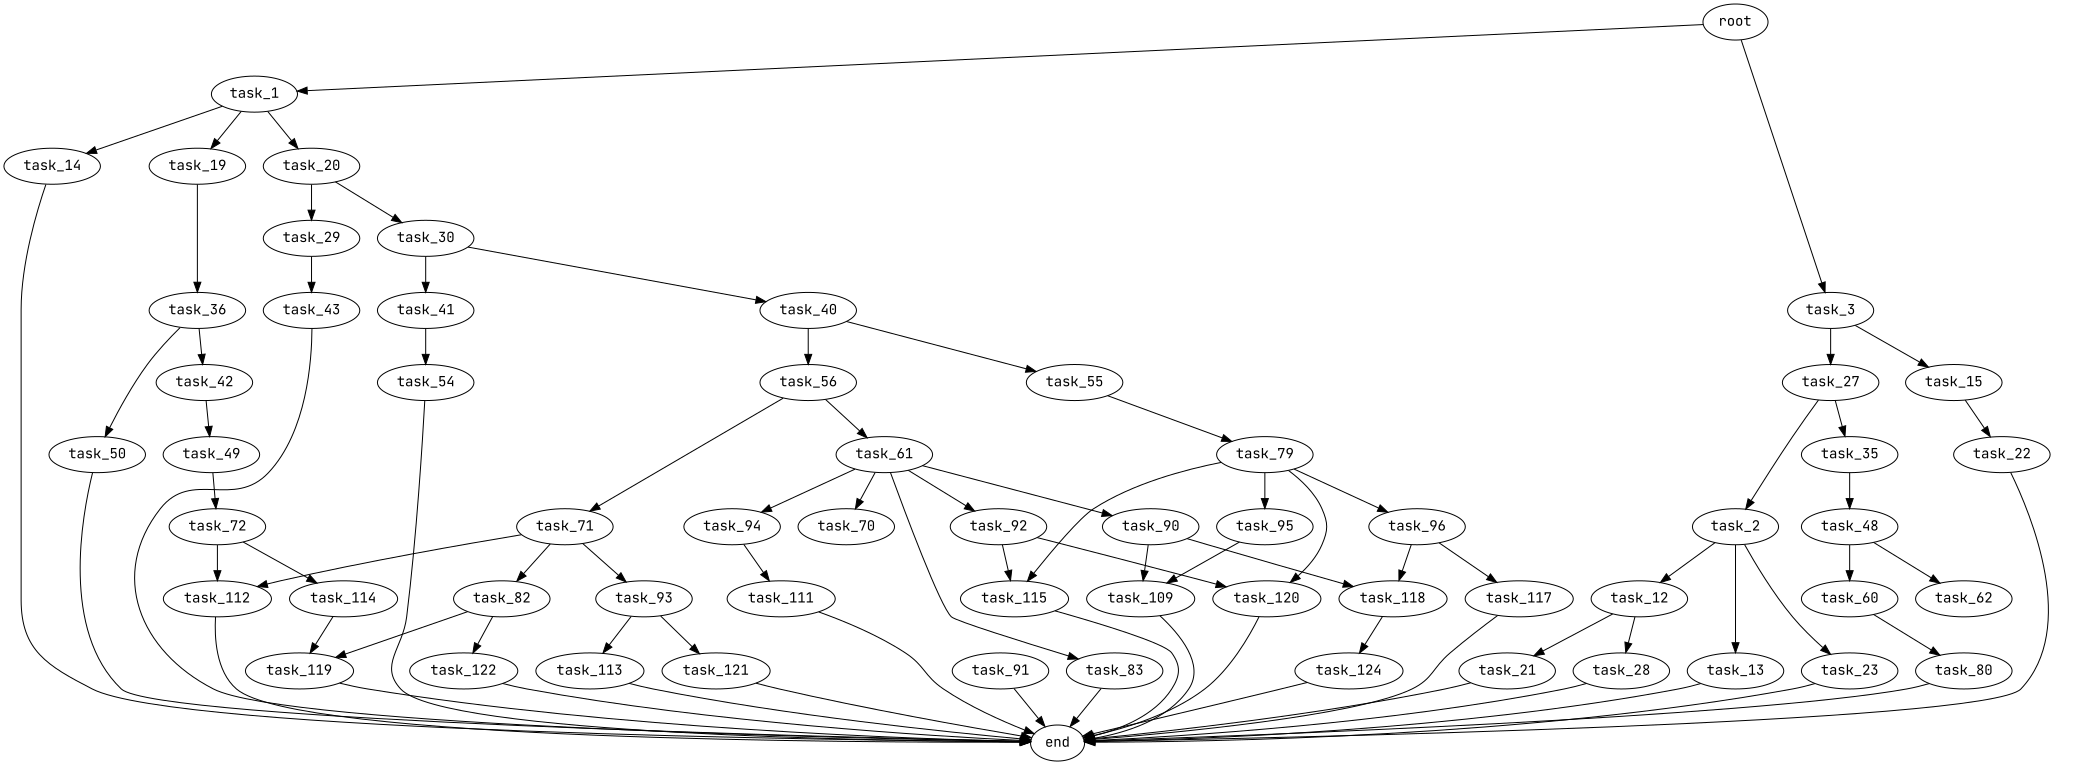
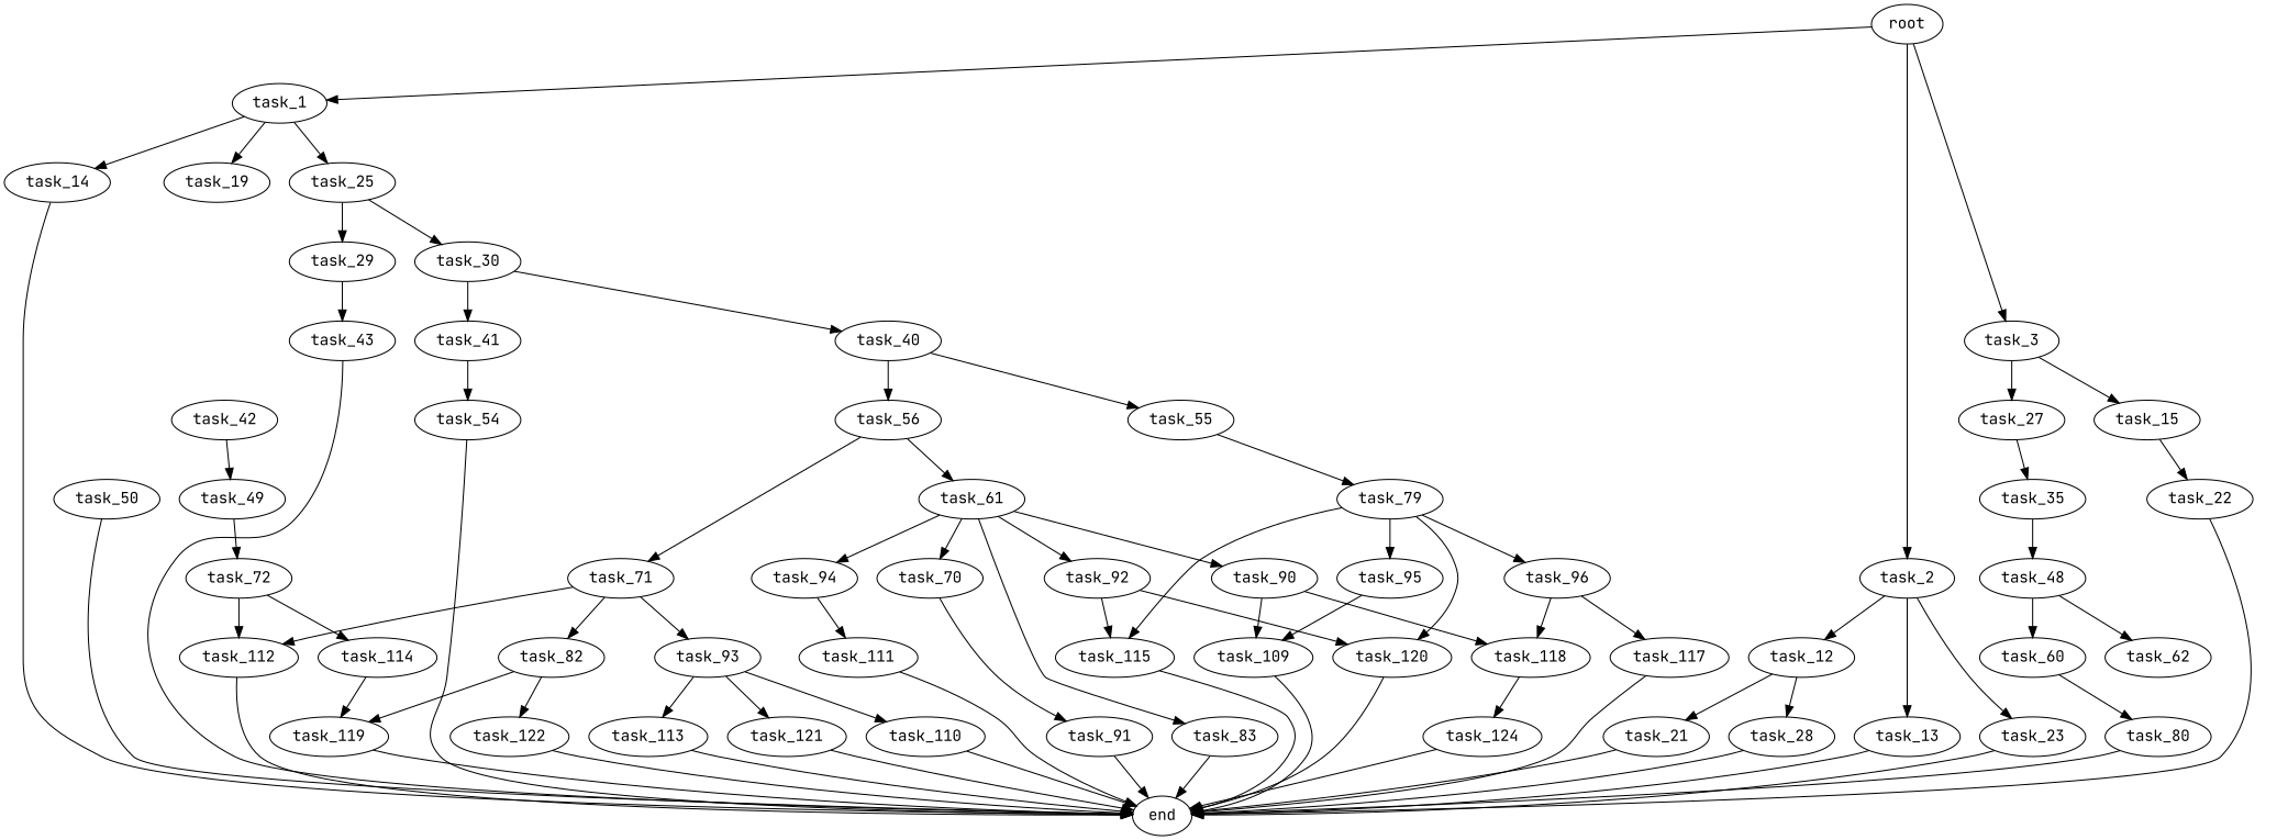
  digraph {
    fontname="JetBrains Mono"
    node [fontname="JetBrains Mono"]
    edge [fontname="JetBrains Mono"]
    root
    task_1
    task_2
    task_3
    task_14
    task_19
-   task_20
+   task_20 [label=task_25]
    task_12
    task_13
    task_23
    task_15
    task_27
    end
-   task_36
    task_29
    task_30
    task_21
    task_28
    task_22
    task_35
    task_42
    task_50
    task_43
    task_40
    task_41
    task_48
    task_49
    task_55
    task_56
    task_54
    task_60
    task_62
    task_79
    task_61
    task_71
    task_80
    task_72
    task_95
    task_96
    task_115
    task_120
    task_70
    task_83
    task_90
    task_92
    task_94
    task_112
    task_82
    task_93
    task_114
    task_119
    task_109
    task_118
    task_117
    task_91
    task_111
    task_122
+   task_110
    task_113
    task_121
    task_124
    root -> task_1
-   task_27 -> task_2
+   root -> task_2
    root -> task_3
    task_1 -> task_14
    task_1 -> task_19
    task_1 -> task_20
    task_2 -> task_12
    task_2 -> task_13
    task_2 -> task_23
    task_3 -> task_15
    task_3 -> task_27
    task_14 -> end
-   task_19 -> task_36
    task_20 -> task_29
    task_20 -> task_30
    task_12 -> task_21
    task_12 -> task_28
    task_13 -> end
    task_23 -> end
    task_15 -> task_22
    task_27 -> task_35
-   task_36 -> task_42
-   task_36 -> task_50
    task_29 -> task_43
    task_30 -> task_40
    task_30 -> task_41
    task_21 -> end
    task_28 -> end
    task_22 -> end
    task_35 -> task_48
    task_42 -> task_49
    task_50 -> end
    task_43 -> end
    task_40 -> task_55
    task_40 -> task_56
    task_41 -> task_54
    task_48 -> task_60
    task_48 -> task_62
    task_49 -> task_72
    task_55 -> task_79
    task_56 -> task_61
    task_56 -> task_71
    task_54 -> end
    task_60 -> task_80
    task_79 -> task_95
    task_79 -> task_96
    task_79 -> task_115
    task_79 -> task_120
    task_61 -> task_70
    task_61 -> task_83
    task_61 -> task_90
    task_61 -> task_92
    task_61 -> task_94
    task_71 -> task_112
    task_71 -> task_82
    task_71 -> task_93
    task_80 -> end
    task_72 -> task_112
    task_72 -> task_114
    task_95 -> task_109
    task_96 -> task_118
    task_96 -> task_117
    task_115 -> end
    task_120 -> end
+   task_70 -> task_91
    task_83 -> end
    task_90 -> task_109
    task_90 -> task_118
    task_92 -> task_115
    task_92 -> task_120
    task_94 -> task_111
    task_112 -> end
    task_82 -> task_119
    task_82 -> task_122
+   task_93 -> task_110
    task_93 -> task_113
    task_93 -> task_121
    task_114 -> task_119
    task_119 -> end
    task_109 -> end
    task_118 -> task_124
    task_117 -> end
    task_91 -> end
    task_111 -> end
    task_122 -> end
+   task_110 -> end
    task_113 -> end
    task_121 -> end
    task_124 -> end
  }
